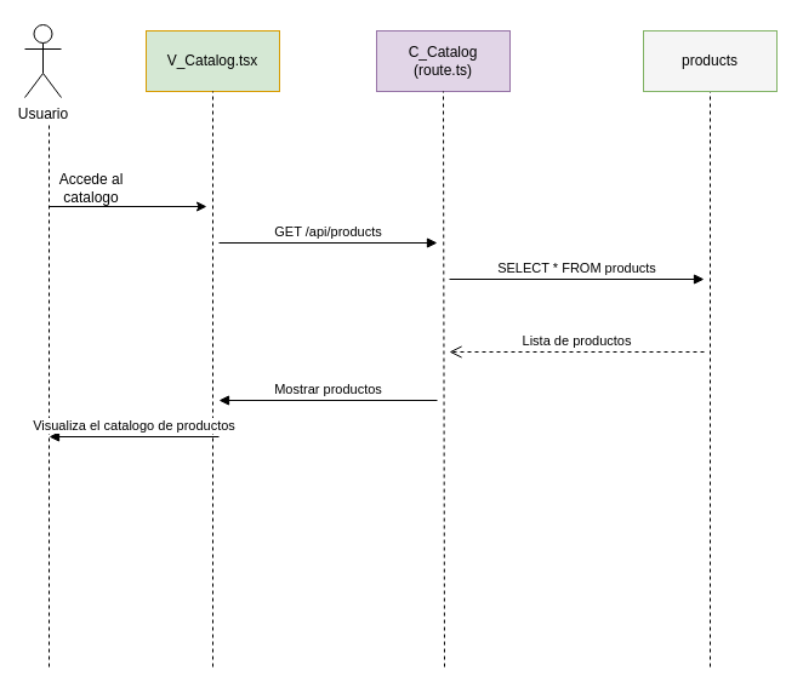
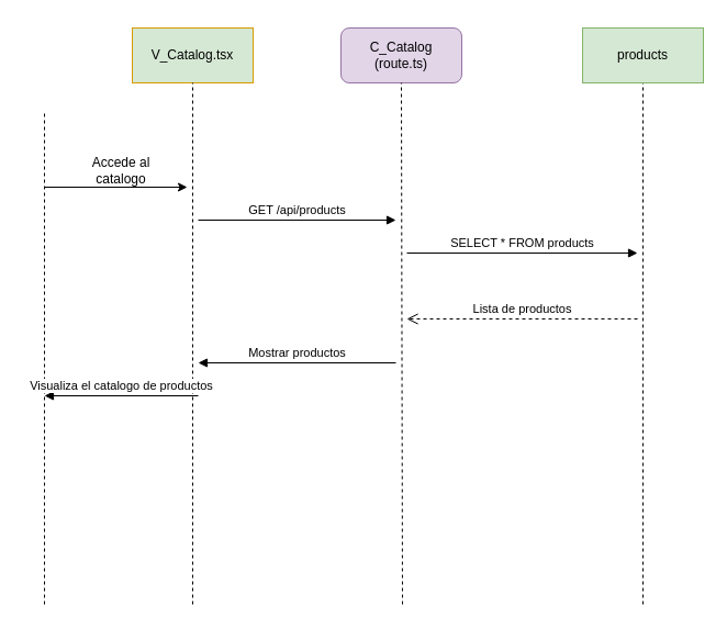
  <mxCell id="0" />
  <mxCell id="1" parent="0" />
- <mxCell id="2" value="Usuario" style="shape=umlActor;verticalLabelPosition=bottom;verticalAlign=top;html=1;labelPosition=center;align=center;" parent="1" vertex="1"><mxGeometry x="20" y="20" width="30" height="60" as="geometry" /></mxCell>
  <mxCell id="3" value="V_Catalog.tsx" style="html=1;whiteSpace=wrap;fillColor=#d5e8d4;strokeColor=#d79b00;" parent="1" vertex="1"><mxGeometry x="120" y="25" width="110" height="50" as="geometry" /></mxCell>
- <mxCell id="4" value="C_Catalog&lt;br&gt;(route.ts)" style="html=1;whiteSpace=wrap;fillColor=#e1d5e7;strokeColor=#9673a6;" parent="1" vertex="1"><mxGeometry x="310" y="25" width="110" height="50" as="geometry" /></mxCell>
+ <mxCell id="4" value="C_Catalog&lt;br&gt;(route.ts)" style="html=1;whiteSpace=wrap;fillColor=#e1d5e7;strokeColor=#9673a6;rounded=1;" parent="1" vertex="1"><mxGeometry x="310" y="25" width="110" height="50" as="geometry" /></mxCell>
  <mxCell id="5" value="" style="endArrow=none;dashed=1;html=1;rounded=0;" parent="1" edge="1"><mxGeometry width="50" height="50" relative="1" as="geometry"><mxPoint x="40" y="550" as="sourcePoint" /><mxPoint x="40" y="100" as="targetPoint" /></mxGeometry></mxCell>
  <mxCell id="6" value="" style="endArrow=none;dashed=1;html=1;rounded=0;entryX=0.5;entryY=1;entryDx=0;entryDy=0;" parent="1" target="3" edge="1"><mxGeometry width="50" height="50" relative="1" as="geometry"><mxPoint x="175" y="550" as="sourcePoint" /><mxPoint x="220" y="160" as="targetPoint" /></mxGeometry></mxCell>
  <mxCell id="7" value="" style="endArrow=classic;html=1;rounded=0;" parent="1" edge="1"><mxGeometry width="50" height="50" relative="1" as="geometry"><mxPoint x="40" y="170" as="sourcePoint" /><mxPoint x="170" y="170" as="targetPoint" /></mxGeometry></mxCell>
- <mxCell id="8" value="Accede al catalogo" style="text;html=1;align=center;verticalAlign=middle;whiteSpace=wrap;rounded=0;" parent="1" vertex="1"><mxGeometry x="35" y="140" width="80" height="30" as="geometry" /></mxCell>
+ <mxCell id="8" value="Accede al catalogo" style="text;html=1;align=center;verticalAlign=middle;whiteSpace=wrap;rounded=0;" parent="1" vertex="1"><mxGeometry x="70" y="140" width="80" height="30" as="geometry" /></mxCell>
  <mxCell id="9" value="" style="endArrow=none;dashed=1;html=1;rounded=0;entryX=0.5;entryY=1;entryDx=0;entryDy=0;" parent="1" target="4" edge="1"><mxGeometry width="50" height="50" relative="1" as="geometry"><mxPoint x="366" y="550" as="sourcePoint" /><mxPoint x="176" y="160" as="targetPoint" /></mxGeometry></mxCell>
  <mxCell id="10" value="" style="endArrow=none;dashed=1;html=1;rounded=0;entryX=0.5;entryY=1;entryDx=0;entryDy=0;" parent="1" edge="1"><mxGeometry width="50" height="50" relative="1" as="geometry"><mxPoint x="585" y="550" as="sourcePoint" /><mxPoint x="585" y="75" as="targetPoint" /></mxGeometry></mxCell>
  <mxCell id="11" value="&lt;font&gt;GET /api/products&lt;/font&gt;" style="html=1;verticalAlign=bottom;endArrow=block;curved=0;rounded=0;" parent="1" edge="1"><mxGeometry width="80" relative="1" as="geometry"><mxPoint x="180" y="200" as="sourcePoint" /><mxPoint x="360" y="200" as="targetPoint" /><mxPoint as="offset" /></mxGeometry></mxCell>
  <mxCell id="12" value="SELECT * FROM products" style="html=1;verticalAlign=bottom;endArrow=block;curved=0;rounded=0;" parent="1" edge="1"><mxGeometry width="80" relative="1" as="geometry"><mxPoint x="370" y="230" as="sourcePoint" /><mxPoint x="580" y="230" as="targetPoint" /><mxPoint as="offset" /></mxGeometry></mxCell>
  <mxCell id="13" value="Lista de productos" style="html=1;verticalAlign=bottom;endArrow=open;dashed=1;endSize=8;curved=0;rounded=0;" parent="1" edge="1"><mxGeometry relative="1" as="geometry"><mxPoint x="580" y="290" as="sourcePoint" /><mxPoint x="370" y="290" as="targetPoint" /></mxGeometry></mxCell>
- <mxCell id="14" value="products" style="html=1;whiteSpace=wrap;fillColor=#f5f5f5;strokeColor=#82b366;" vertex="1" parent="1"><mxGeometry x="530" y="25" width="110" height="50" as="geometry" /></mxCell>
+ <mxCell id="14" value="products" style="html=1;whiteSpace=wrap;fillColor=#d5e8d4;strokeColor=#82b366;" vertex="1" parent="1"><mxGeometry x="530" y="25" width="110" height="50" as="geometry" /></mxCell>
  <mxCell id="15" value="Mostrar productos" style="html=1;verticalAlign=bottom;endArrow=block;curved=0;rounded=0;" edge="1" parent="1"><mxGeometry width="80" relative="1" as="geometry"><mxPoint x="360" y="330" as="sourcePoint" /><mxPoint x="180" y="330" as="targetPoint" /><mxPoint as="offset" /></mxGeometry></mxCell>
  <mxCell id="16" value="Visualiza el catalogo de productos" style="html=1;verticalAlign=bottom;endArrow=block;curved=0;rounded=0;" edge="1" parent="1"><mxGeometry width="80" relative="1" as="geometry"><mxPoint x="180" y="360" as="sourcePoint" /><mxPoint x="40" y="360" as="targetPoint" /><mxPoint as="offset" /></mxGeometry></mxCell>
